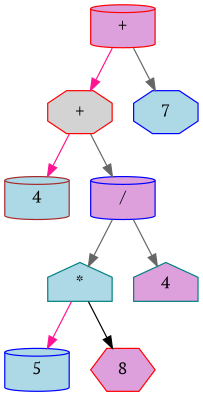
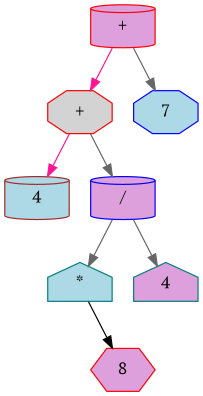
  digraph {
    concentrate=true
    rankdir=UD
    fontname="PT Serif"
    node [shape=cylinder style=filled fillcolor=plum color=red fontname="PT Serif"]
    edge [color=gray40 fontname="PT Serif"]
    n1 [label="+"]
    n2 [label="+" shape=octagon fillcolor=lightgrey]
    n3 [label=7 shape=octagon fillcolor=lightblue color=blue]
    n4 [label=4 fillcolor=lightblue color=brown]
    n5 [label="/" color=blue]
    n6 [label="*" shape=house fillcolor=lightblue color=teal]
    n7 [label=4 shape=house color=teal]
-   n8 [label=5 fillcolor=lightblue color=blue]
    n9 [label=8 shape=hexagon]
    n1 -> n2 [color=deeppink]
    n1 -> n3
    n2 -> n4 [color=deeppink]
    n2 -> n5
    n5 -> n6
    n5 -> n7
-   n6 -> n8 [color=deeppink]
    n6 -> n9 [color=black]
  }
